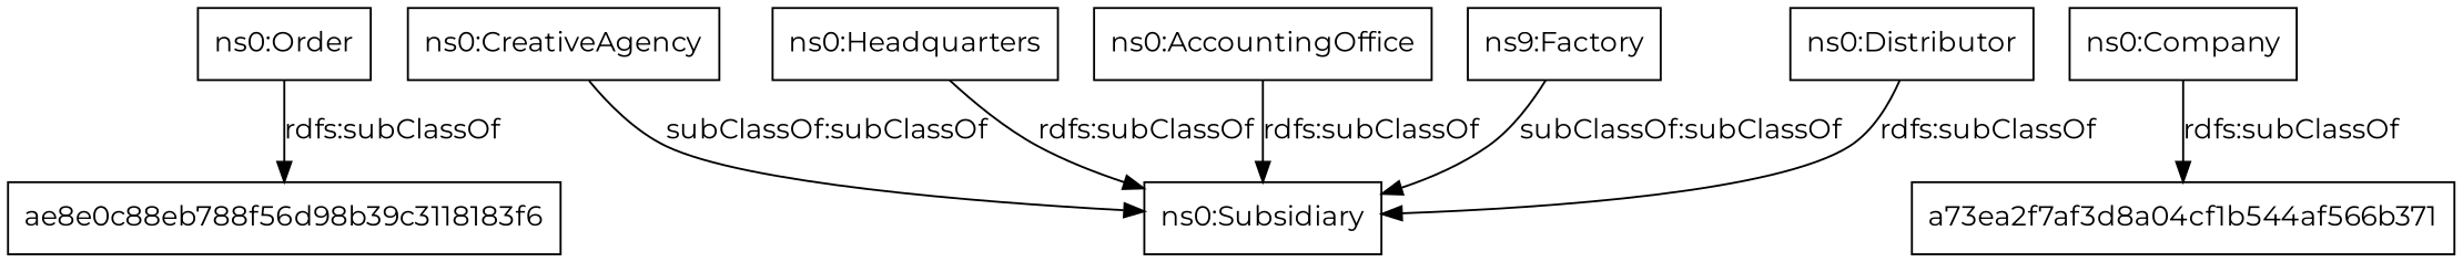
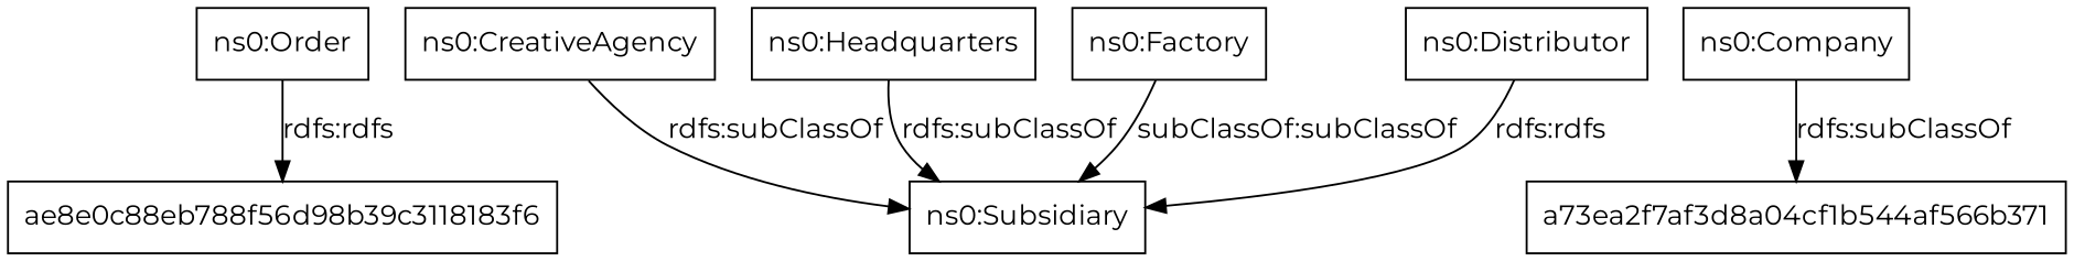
  digraph {
    fontname=Montserrat
    rankdir=TB
    node [color=black fontname=Montserrat shape=rectangle]
    edge [fontname=Montserrat]
    "ns0:Order"
    ae8e0c88eb788f56d98b39c3118183f6
    "ns0:CreativeAgency"
    "ns0:Subsidiary"
    "ns0:Headquarters"
-   "ns0:AccountingOffice"
-   "ns0:Factory" [label="ns9:Factory"]
+   "ns0:Factory"
    "ns0:Distributor"
    "ns0:Company"
    a73ea2f7af3d8a04cf1b544af566b371
-   "ns0:Order" -> ae8e0c88eb788f56d98b39c3118183f6 [label="rdfs:subClassOf"]
-   "ns0:CreativeAgency" -> "ns0:Subsidiary" [label="subClassOf:subClassOf"]
+   "ns0:Order" -> ae8e0c88eb788f56d98b39c3118183f6 [label="rdfs:rdfs"]
+   "ns0:CreativeAgency" -> "ns0:Subsidiary" [label="rdfs:subClassOf"]
    "ns0:Headquarters" -> "ns0:Subsidiary" [label="rdfs:subClassOf"]
-   "ns0:AccountingOffice" -> "ns0:Subsidiary" [label="rdfs:subClassOf"]
    "ns0:Factory" -> "ns0:Subsidiary" [label="subClassOf:subClassOf"]
-   "ns0:Distributor" -> "ns0:Subsidiary" [label="rdfs:subClassOf"]
+   "ns0:Distributor" -> "ns0:Subsidiary" [label="rdfs:rdfs"]
    "ns0:Company" -> a73ea2f7af3d8a04cf1b544af566b371 [label="rdfs:subClassOf"]
  }
